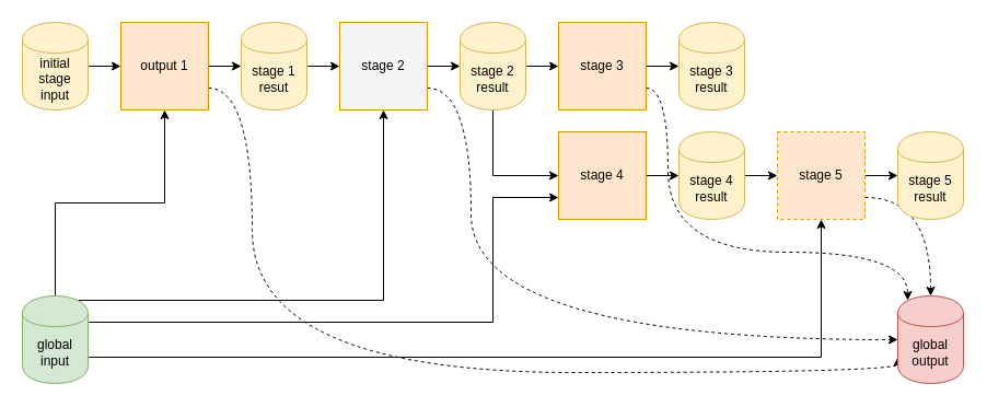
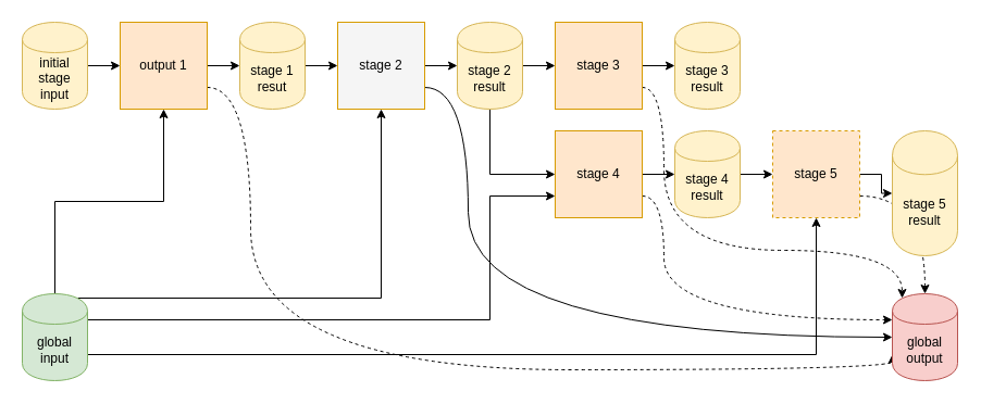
  <mxCell id="0" />
  <mxCell id="1" parent="0" />
  <mxCell id="2" value="" style="edgeStyle=orthogonalEdgeStyle;rounded=0;orthogonalLoop=1;jettySize=auto;html=1;" edge="1" parent="1" source="4" target="6"><mxGeometry relative="1" as="geometry" /></mxCell>
  <mxCell id="3" style="edgeStyle=orthogonalEdgeStyle;curved=1;orthogonalLoop=1;jettySize=auto;html=1;exitX=1;exitY=0.75;exitDx=0;exitDy=0;entryX=0;entryY=0.7;entryDx=0;entryDy=0;dashed=1;" edge="1" parent="1" source="4" target="33"><mxGeometry relative="1" as="geometry"><Array as="points"><mxPoint x="230" y="80" /><mxPoint x="230" y="340" /><mxPoint x="820" y="340" /></Array></mxGeometry></mxCell>
  <mxCell id="4" value="output 1" style="whiteSpace=wrap;html=1;aspect=fixed;fillColor=#ffe6cc;strokeColor=#d79b00;" vertex="1" parent="1"><mxGeometry x="110" y="20" width="80" height="80" as="geometry" /></mxCell>
  <mxCell id="5" value="" style="edgeStyle=orthogonalEdgeStyle;rounded=0;orthogonalLoop=1;jettySize=auto;html=1;" edge="1" parent="1" source="6" target="9"><mxGeometry relative="1" as="geometry" /></mxCell>
  <mxCell id="6" value="stage 1 resut" style="shape=cylinder;whiteSpace=wrap;html=1;boundedLbl=1;backgroundOutline=1;fillColor=#fff2cc;strokeColor=#d6b656;" vertex="1" parent="1"><mxGeometry x="220" y="20" width="60" height="80" as="geometry" /></mxCell>
  <mxCell id="7" value="" style="edgeStyle=orthogonalEdgeStyle;rounded=0;orthogonalLoop=1;jettySize=auto;html=1;" edge="1" parent="1" source="9" target="12"><mxGeometry relative="1" as="geometry" /></mxCell>
- <mxCell id="8" style="edgeStyle=orthogonalEdgeStyle;orthogonalLoop=1;jettySize=auto;html=1;exitX=1;exitY=0.75;exitDx=0;exitDy=0;entryX=0;entryY=0.5;entryDx=0;entryDy=0;dashed=1;curved=1;" edge="1" parent="1" source="9" target="33"><mxGeometry relative="1" as="geometry"><Array as="points"><mxPoint x="430" y="80" /><mxPoint x="430" y="310" /></Array></mxGeometry></mxCell>
+ <mxCell id="8" style="edgeStyle=orthogonalEdgeStyle;orthogonalLoop=1;jettySize=auto;html=1;exitX=1;exitY=0.75;exitDx=0;exitDy=0;entryX=0;entryY=0.5;entryDx=0;entryDy=0;dashed=0;curved=1;" edge="1" parent="1" source="9" target="33"><mxGeometry relative="1" as="geometry"><Array as="points"><mxPoint x="430" y="80" /><mxPoint x="430" y="310" /></Array></mxGeometry></mxCell>
  <mxCell id="9" value="stage 2" style="whiteSpace=wrap;html=1;aspect=fixed;fillColor=#f5f5f5;strokeColor=#d79b00;" vertex="1" parent="1"><mxGeometry x="310" y="20" width="80" height="80" as="geometry" /></mxCell>
  <mxCell id="10" value="" style="edgeStyle=orthogonalEdgeStyle;rounded=0;orthogonalLoop=1;jettySize=auto;html=1;" edge="1" parent="1" source="12" target="15"><mxGeometry relative="1" as="geometry" /></mxCell>
  <mxCell id="11" style="edgeStyle=orthogonalEdgeStyle;rounded=0;orthogonalLoop=1;jettySize=auto;html=1;exitX=0.5;exitY=1;exitDx=0;exitDy=0;entryX=0;entryY=0.5;entryDx=0;entryDy=0;" edge="1" parent="1" source="12" target="21"><mxGeometry relative="1" as="geometry" /></mxCell>
  <mxCell id="12" value="stage 2 result" style="shape=cylinder;whiteSpace=wrap;html=1;boundedLbl=1;backgroundOutline=1;fillColor=#fff2cc;strokeColor=#d6b656;" vertex="1" parent="1"><mxGeometry x="420" y="20" width="60" height="80" as="geometry" /></mxCell>
  <mxCell id="13" value="" style="edgeStyle=orthogonalEdgeStyle;rounded=0;orthogonalLoop=1;jettySize=auto;html=1;" edge="1" parent="1" source="15" target="16"><mxGeometry relative="1" as="geometry" /></mxCell>
  <mxCell id="14" style="edgeStyle=orthogonalEdgeStyle;curved=1;orthogonalLoop=1;jettySize=auto;html=1;exitX=1;exitY=0.75;exitDx=0;exitDy=0;entryX=0.15;entryY=0.05;entryDx=0;entryDy=0;entryPerimeter=0;dashed=1;" edge="1" parent="1" source="15" target="33"><mxGeometry relative="1" as="geometry"><Array as="points"><mxPoint x="610" y="80" /><mxPoint x="610" y="230" /><mxPoint x="829" y="230" /></Array></mxGeometry></mxCell>
  <mxCell id="15" value="stage 3" style="whiteSpace=wrap;html=1;aspect=fixed;fillColor=#ffe6cc;strokeColor=#d79b00;" vertex="1" parent="1"><mxGeometry x="510" y="20" width="80" height="80" as="geometry" /></mxCell>
  <mxCell id="16" value="stage 3 result" style="shape=cylinder;whiteSpace=wrap;html=1;boundedLbl=1;backgroundOutline=1;fillColor=#fff2cc;strokeColor=#d6b656;" vertex="1" parent="1"><mxGeometry x="620" y="20" width="60" height="80" as="geometry" /></mxCell>
  <mxCell id="17" value="" style="edgeStyle=orthogonalEdgeStyle;rounded=0;orthogonalLoop=1;jettySize=auto;html=1;" edge="1" parent="1" source="18" target="4"><mxGeometry relative="1" as="geometry" /></mxCell>
  <mxCell id="18" value="&lt;div&gt;initial&lt;/div&gt;&lt;div&gt;stage&lt;/div&gt;&lt;div&gt;input&lt;br&gt;&lt;/div&gt;" style="shape=cylinder;whiteSpace=wrap;html=1;boundedLbl=1;backgroundOutline=1;fillColor=#fff2cc;strokeColor=#d6b656;" vertex="1" parent="1"><mxGeometry x="20" y="20" width="60" height="80" as="geometry" /></mxCell>
  <mxCell id="19" value="" style="edgeStyle=orthogonalEdgeStyle;rounded=0;orthogonalLoop=1;jettySize=auto;html=1;" edge="1" parent="1" source="21" target="23"><mxGeometry relative="1" as="geometry" /></mxCell>
+ <mxCell id="20" style="edgeStyle=orthogonalEdgeStyle;curved=1;orthogonalLoop=1;jettySize=auto;html=1;exitX=1;exitY=0.75;exitDx=0;exitDy=0;entryX=0;entryY=0.3;entryDx=0;entryDy=0;dashed=1;" edge="1" parent="1" source="21" target="33"><mxGeometry relative="1" as="geometry"><Array as="points"><mxPoint x="610" y="180" /><mxPoint x="610" y="294" /></Array></mxGeometry></mxCell>
  <mxCell id="21" value="stage 4" style="whiteSpace=wrap;html=1;aspect=fixed;fillColor=#ffe6cc;strokeColor=#d79b00;" vertex="1" parent="1"><mxGeometry x="510" y="120" width="80" height="80" as="geometry" /></mxCell>
  <mxCell id="22" value="" style="edgeStyle=orthogonalEdgeStyle;rounded=0;orthogonalLoop=1;jettySize=auto;html=1;" edge="1" parent="1" source="23" target="26"><mxGeometry relative="1" as="geometry" /></mxCell>
  <mxCell id="23" value="stage 4 result" style="shape=cylinder;whiteSpace=wrap;html=1;boundedLbl=1;backgroundOutline=1;fillColor=#fff2cc;strokeColor=#d6b656;" vertex="1" parent="1"><mxGeometry x="620" y="120" width="60" height="80" as="geometry" /></mxCell>
  <mxCell id="24" value="" style="edgeStyle=orthogonalEdgeStyle;rounded=0;orthogonalLoop=1;jettySize=auto;html=1;" edge="1" parent="1" source="26" target="27"><mxGeometry relative="1" as="geometry" /></mxCell>
  <mxCell id="25" style="edgeStyle=orthogonalEdgeStyle;orthogonalLoop=1;jettySize=auto;html=1;exitX=1;exitY=0.75;exitDx=0;exitDy=0;entryX=0.5;entryY=0;entryDx=0;entryDy=0;curved=1;dashed=1;" edge="1" parent="1" source="26" target="33"><mxGeometry relative="1" as="geometry" /></mxCell>
  <mxCell id="26" value="stage 5" style="whiteSpace=wrap;html=1;aspect=fixed;fillColor=#ffe6cc;strokeColor=#d79b00;dashed=1;" vertex="1" parent="1"><mxGeometry x="710" y="120" width="80" height="80" as="geometry" /></mxCell>
- <mxCell id="27" value="stage 5 result" style="shape=cylinder;whiteSpace=wrap;html=1;boundedLbl=1;backgroundOutline=1;fillColor=#fff2cc;strokeColor=#d6b656;" vertex="1" parent="1"><mxGeometry x="820" y="120" width="60" height="80" as="geometry" /></mxCell>
+ <mxCell id="27" value="stage 5 result" style="shape=cylinder;whiteSpace=wrap;html=1;boundedLbl=1;backgroundOutline=1;fillColor=#fff2cc;strokeColor=#d6b656;" vertex="1" parent="1"><mxGeometry x="820" y="120" width="60" height="115" as="geometry" /></mxCell>
  <mxCell id="28" style="edgeStyle=orthogonalEdgeStyle;rounded=0;orthogonalLoop=1;jettySize=auto;html=1;exitX=0.5;exitY=0;exitDx=0;exitDy=0;entryX=0.5;entryY=1;entryDx=0;entryDy=0;" edge="1" parent="1" source="32" target="4"><mxGeometry relative="1" as="geometry" /></mxCell>
  <mxCell id="29" style="edgeStyle=orthogonalEdgeStyle;rounded=0;orthogonalLoop=1;jettySize=auto;html=1;exitX=0.85;exitY=0.05;exitDx=0;exitDy=0;exitPerimeter=0;entryX=0.5;entryY=1;entryDx=0;entryDy=0;" edge="1" parent="1" source="32" target="9"><mxGeometry relative="1" as="geometry" /></mxCell>
  <mxCell id="30" style="edgeStyle=orthogonalEdgeStyle;rounded=0;orthogonalLoop=1;jettySize=auto;html=1;exitX=1;exitY=0.7;exitDx=0;exitDy=0;entryX=0.5;entryY=1;entryDx=0;entryDy=0;" edge="1" parent="1" source="32" target="26"><mxGeometry relative="1" as="geometry" /></mxCell>
  <mxCell id="31" style="edgeStyle=orthogonalEdgeStyle;rounded=0;orthogonalLoop=1;jettySize=auto;html=1;exitX=1;exitY=0.3;exitDx=0;exitDy=0;entryX=0;entryY=0.75;entryDx=0;entryDy=0;" edge="1" parent="1" source="32" target="21"><mxGeometry relative="1" as="geometry"><Array as="points"><mxPoint x="450" y="294" /><mxPoint x="450" y="180" /></Array></mxGeometry></mxCell>
  <mxCell id="32" value="&lt;div&gt;global&lt;/div&gt;&lt;div&gt;input&lt;br&gt;&lt;/div&gt;" style="shape=cylinder;whiteSpace=wrap;html=1;boundedLbl=1;backgroundOutline=1;fillColor=#d5e8d4;strokeColor=#82b366;" vertex="1" parent="1"><mxGeometry x="20" y="270" width="60" height="80" as="geometry" /></mxCell>
  <mxCell id="33" value="global output" style="shape=cylinder;whiteSpace=wrap;html=1;boundedLbl=1;backgroundOutline=1;fillColor=#f8cecc;strokeColor=#b85450;" vertex="1" parent="1"><mxGeometry x="820" y="270" width="60" height="80" as="geometry" /></mxCell>
